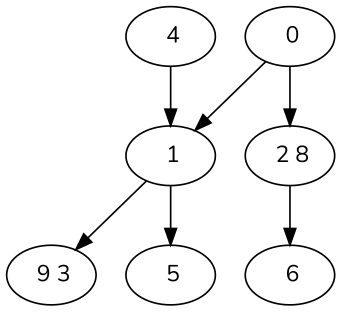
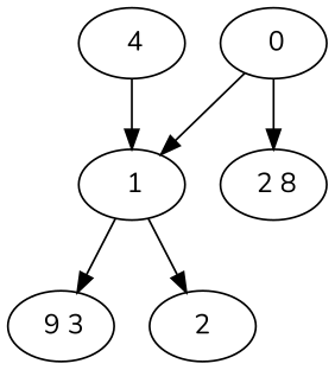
  digraph {
    fontname=Nunito
    node [fontname=Nunito]
    edge [fontname=Nunito]
    " 0"
    " 1"
    " 2 8"
    " 9 3"
-   " 5"
-   " 6"
+   " 5" [label=2]
    " 4"
    " 0" -> " 1"
    " 0" -> " 2 8"
    " 1" -> " 9 3"
    " 1" -> " 5"
-   " 2 8" -> " 6"
    " 4" -> " 1"
  }
